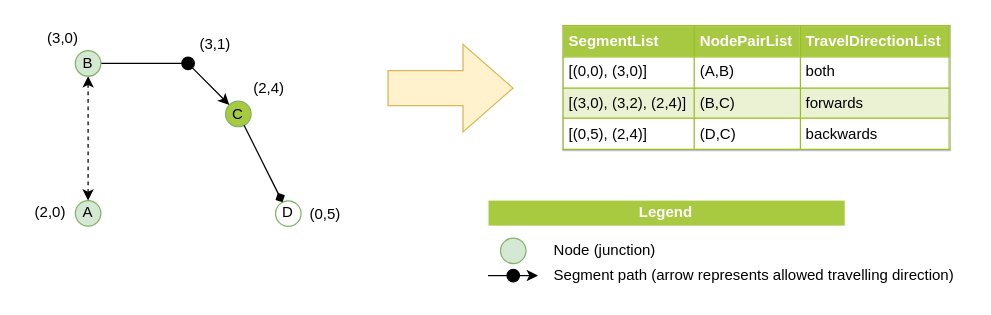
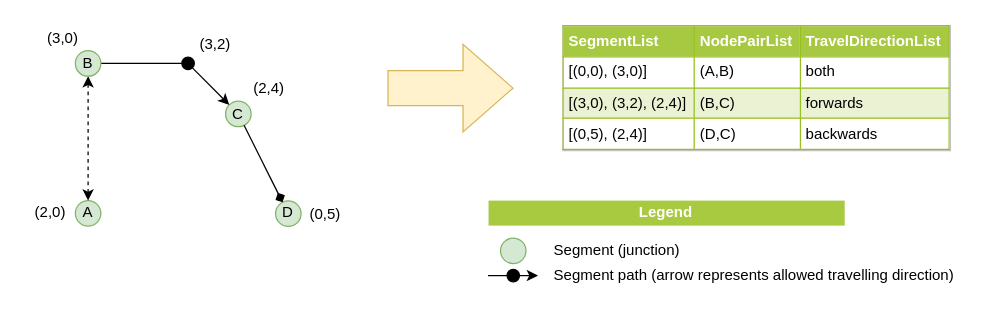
  <mxCell id="0" />
  <mxCell id="1" parent="0" />
  <mxCell id="2" value="&lt;b&gt;Legend&lt;/b&gt;" style="text;html=1;strokeColor=none;align=center;verticalAlign=middle;whiteSpace=wrap;rounded=0;fillColor=#a8ca40;fontColor=#FFFFFF;" parent="1" vertex="1"><mxGeometry x="390.42" y="160" width="285" height="20" as="geometry" /></mxCell>
  <mxCell id="3" value="A" style="ellipse;whiteSpace=wrap;html=1;aspect=fixed;fillColor=#d5e8d4;strokeColor=#82b366;rotation=0;" parent="1" vertex="1"><mxGeometry x="59.79" y="160" width="20.42" height="20.42" as="geometry" /></mxCell>
  <mxCell id="4" value="Segment path (arrow represents allowed travelling direction)" style="text;html=1;strokeColor=none;fillColor=none;align=left;verticalAlign=middle;whiteSpace=wrap;rounded=0;" parent="1" vertex="1"><mxGeometry x="440.84" y="210" width="330" height="20" as="geometry" /></mxCell>
- <mxCell id="5" value="C" style="ellipse;whiteSpace=wrap;html=1;aspect=fixed;fillColor=#a8ca40;strokeColor=#82b366;rotation=0;" parent="1" vertex="1"><mxGeometry x="180" y="80.42" width="20.42" height="20.42" as="geometry" /></mxCell>
+ <mxCell id="5" value="C" style="ellipse;whiteSpace=wrap;html=1;aspect=fixed;fillColor=#d5e8d4;strokeColor=#82b366;rotation=0;" parent="1" vertex="1"><mxGeometry x="180" y="80.42" width="20.42" height="20.42" as="geometry" /></mxCell>
  <mxCell id="6" value="" style="ellipse;whiteSpace=wrap;html=1;aspect=fixed;fillColor=#d5e8d4;strokeColor=#82b366;rotation=0;" parent="1" vertex="1"><mxGeometry x="400" y="190" width="20.42" height="20.42" as="geometry" /></mxCell>
- <mxCell id="7" value="Node (junction)" style="text;html=1;strokeColor=none;fillColor=none;align=left;verticalAlign=middle;whiteSpace=wrap;rounded=0;" parent="1" vertex="1"><mxGeometry x="440.84" y="190" width="180" height="20" as="geometry" /></mxCell>
+ <mxCell id="7" value="Segment (junction)" style="text;html=1;strokeColor=none;fillColor=none;align=left;verticalAlign=middle;whiteSpace=wrap;rounded=0;" parent="1" vertex="1"><mxGeometry x="440.84" y="190" width="180" height="20" as="geometry" /></mxCell>
  <mxCell id="8" value="(2,0)" style="text;html=1;strokeColor=none;fillColor=none;align=center;verticalAlign=middle;whiteSpace=wrap;rounded=0;" parent="1" vertex="1"><mxGeometry x="20" y="160.21" width="39.79" height="20" as="geometry" /></mxCell>
- <mxCell id="9" value="(3,1)" style="text;html=1;strokeColor=none;fillColor=none;align=center;verticalAlign=middle;whiteSpace=wrap;rounded=0;" parent="1" vertex="1"><mxGeometry x="155" y="25" width="34.23" height="20" as="geometry" /></mxCell>
+ <mxCell id="9" value="(3,2)" style="text;html=1;strokeColor=none;fillColor=none;align=center;verticalAlign=middle;whiteSpace=wrap;rounded=0;" parent="1" vertex="1"><mxGeometry x="155" y="25" width="34.23" height="20" as="geometry" /></mxCell>
  <mxCell id="10" value="(2,4)" style="text;html=1;strokeColor=none;fillColor=none;align=center;verticalAlign=middle;whiteSpace=wrap;rounded=0;" parent="1" vertex="1"><mxGeometry x="200.42" y="60.42" width="29.58" height="20" as="geometry" /></mxCell>
  <mxCell id="11" value="" style="html=1;shadow=0;dashed=0;align=center;verticalAlign=middle;shape=mxgraph.arrows2.arrow;dy=0.6;dx=40;notch=0;fillColor=#fff2cc;strokeColor=#d6b656;" parent="1" vertex="1"><mxGeometry x="310" y="35" width="100" height="70" as="geometry" /></mxCell>
  <mxCell id="12" value="&lt;table border=&quot;1&quot; width=&quot;100%&quot; cellpadding=&quot;4&quot; style=&quot;width: 100% ; height: 100% ; border-collapse: collapse&quot;&gt;&lt;tbody&gt;&lt;tr style=&quot;background-color: #a7c942 ; color: #ffffff ; border: 1px solid #98bf21&quot;&gt;&lt;th align=&quot;left&quot;&gt;SegmentList&lt;/th&gt;&lt;th align=&quot;left&quot;&gt;NodePairList&lt;/th&gt;&lt;th align=&quot;left&quot;&gt;TravelDirectionList&lt;br&gt;&lt;/th&gt;&lt;/tr&gt;&lt;tr style=&quot;border: 1px solid #98bf21&quot;&gt;&lt;td&gt;[(0,0), (3,0)]&lt;/td&gt;&lt;td&gt;(A,B)&lt;/td&gt;&lt;td&gt;both&lt;/td&gt;&lt;/tr&gt;&lt;tr style=&quot;background-color: #eaf2d3 ; border: 1px solid #98bf21&quot;&gt;&lt;td&gt;[(3,0), (3,2), (2,4)]&lt;/td&gt;&lt;td&gt;(B,C)&lt;/td&gt;&lt;td&gt;forwards&lt;/td&gt;&lt;/tr&gt;&lt;tr style=&quot;border: 1px solid #98bf21&quot;&gt;&lt;td&gt;[(0,5), (2,4)]&lt;/td&gt;&lt;td&gt;(D,C)&lt;/td&gt;&lt;td&gt;backwards&lt;/td&gt;&lt;/tr&gt;&lt;/tbody&gt;&lt;/table&gt;" style="text;html=1;strokeColor=#c0c0c0;fillColor=#ffffff;overflow=fill;rounded=0;" parent="1" vertex="1"><mxGeometry x="450" y="20" width="310" height="100" as="geometry" /></mxCell>
  <mxCell id="13" value="(3,0)" style="text;html=1;strokeColor=none;fillColor=none;align=center;verticalAlign=middle;whiteSpace=wrap;rounded=0;" parent="1" vertex="1"><mxGeometry x="30" y="20" width="39.79" height="20" as="geometry" /></mxCell>
  <mxCell id="14" value="" style="endArrow=classic;startArrow=classic;html=1;dashed=1;" parent="1" source="3" target="17" edge="1"><mxGeometry width="50" height="50" relative="1" as="geometry"><mxPoint x="110" y="190" as="sourcePoint" /><mxPoint x="69.921" y="55.209" as="targetPoint" /></mxGeometry></mxCell>
  <mxCell id="15" value="" style="endArrow=none;html=1;endFill=0;" parent="1" source="17" target="18" edge="1"><mxGeometry width="50" height="50" relative="1" as="geometry"><mxPoint x="75" y="50.21" as="sourcePoint" /><mxPoint x="180.21" y="50.21" as="targetPoint" /></mxGeometry></mxCell>
  <mxCell id="16" value="" style="endArrow=classic;html=1;" parent="1" source="18" target="5" edge="1"><mxGeometry width="50" height="50" relative="1" as="geometry"><mxPoint x="200" y="70" as="sourcePoint" /><mxPoint x="200" y="100" as="targetPoint" /></mxGeometry></mxCell>
  <mxCell id="17" value="B" style="ellipse;whiteSpace=wrap;html=1;aspect=fixed;fillColor=#d5e8d4;strokeColor=#82b366;rotation=0;" parent="1" vertex="1"><mxGeometry x="59.79" y="40" width="20.42" height="20.42" as="geometry" /></mxCell>
  <mxCell id="18" value="" style="ellipse;whiteSpace=wrap;html=1;fillColor=#000000;" parent="1" vertex="1"><mxGeometry x="145" y="45.21" width="10" height="10" as="geometry" /></mxCell>
- <mxCell id="19" value="D" style="ellipse;whiteSpace=wrap;html=1;aspect=fixed;fillColor=#ffffff;strokeColor=#82b366;rotation=0;" parent="1" vertex="1"><mxGeometry x="220" y="160.21" width="20.42" height="20.42" as="geometry" /></mxCell>
+ <mxCell id="19" value="D" style="ellipse;whiteSpace=wrap;html=1;aspect=fixed;fillColor=#d5e8d4;strokeColor=#82b366;rotation=0;" parent="1" vertex="1"><mxGeometry x="220" y="160.21" width="20.42" height="20.42" as="geometry" /></mxCell>
  <mxCell id="20" value="" style="endArrow=diamond;html=1;" parent="1" source="5" target="19" edge="1"><mxGeometry width="50" height="50" relative="1" as="geometry"><mxPoint x="240" y="160" as="sourcePoint" /><mxPoint x="290" y="110" as="targetPoint" /></mxGeometry></mxCell>
  <mxCell id="21" value="(0,5)" style="text;html=1;strokeColor=none;fillColor=none;align=center;verticalAlign=middle;whiteSpace=wrap;rounded=0;" parent="1" vertex="1"><mxGeometry x="240.42" y="160.63" width="40" height="20" as="geometry" /></mxCell>
  <mxCell id="22" value="" style="endArrow=classic;html=1;" parent="1" source="23" edge="1"><mxGeometry width="50" height="50" relative="1" as="geometry"><mxPoint x="390.84" y="220.84" as="sourcePoint" /><mxPoint x="430" y="220" as="targetPoint" /></mxGeometry></mxCell>
  <mxCell id="23" value="" style="ellipse;whiteSpace=wrap;html=1;fillColor=#000000;" parent="1" vertex="1"><mxGeometry x="405.21" y="215" width="10" height="10" as="geometry" /></mxCell>
  <mxCell id="24" value="" style="endArrow=none;html=1;endFill=0;" parent="1" target="23" edge="1"><mxGeometry width="50" height="50" relative="1" as="geometry"><mxPoint x="390" y="220" as="sourcePoint" /><mxPoint x="430.84" y="220.84" as="targetPoint" /></mxGeometry></mxCell>
